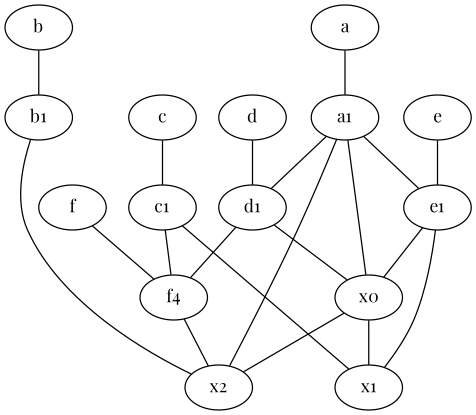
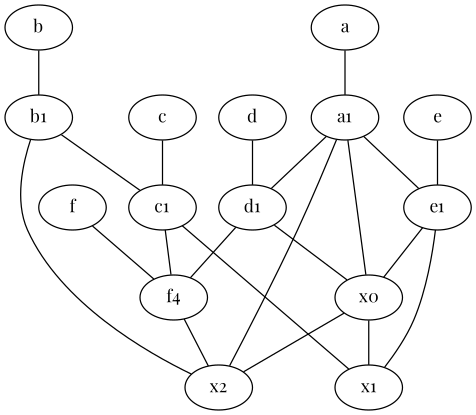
  graph {
    fontname="Playfair Display"
    node [fontname="Playfair Display" labelfontsize=50]
    edge [fontname="Playfair Display"]
    a
    a1
    d1
    x0
    e1
    x2
    n7 [label=f4]
    x1
    c
    c1
    b
    b1
    f
    e
    d
    a -- a1
    a1 -- d1
    a1 -- x0
    a1 -- e1
    a1 -- x2
    d1 -- x0
    d1 -- n7
    x0 -- x2
    x0 -- x1
    e1 -- x0
    e1 -- x1
    n7 -- x2
    c -- c1
    c1 -- n7
    c1 -- x1
    b -- b1
    b1 -- x2
+   b1 -- c1
    f -- n7
    e -- e1
    d -- d1
  }
